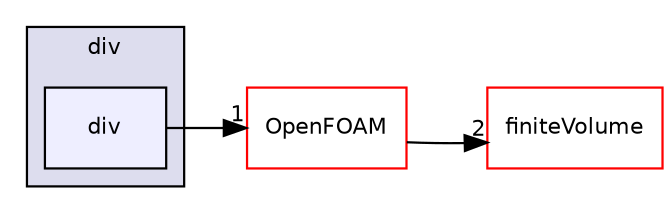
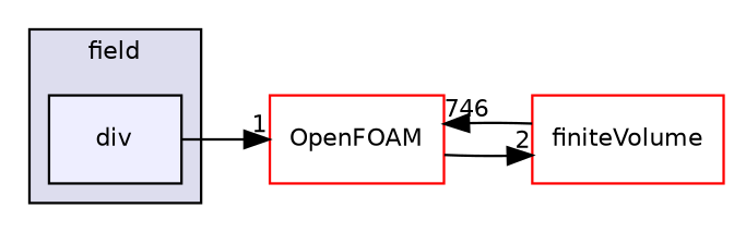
  digraph {
    compound=true
    rankdir=LR
    node [fontname=Helvetica fontsize=10 shape=box color=red]
    edge [labeldistance=1.5 labelfontname=Helvetica labelfontsize=10]
    n1 [fillcolor="#eeeeff" label=div pencolor=black style=filled color=""]
    n2 [label=OpenFOAM]
    n3 [label=finiteVolume]
    subgraph cluster_1 {
      bgcolor="#ddddee"
      fontname=Helvetica
      fontsize=10
-     label=div
+     label=field
      pencolor=black
      n1
    }
    n1 -> n2 [headlabel=1]
    n2 -> n3 [headlabel=2]
+   n3 -> n2 [headlabel=746]
  }
